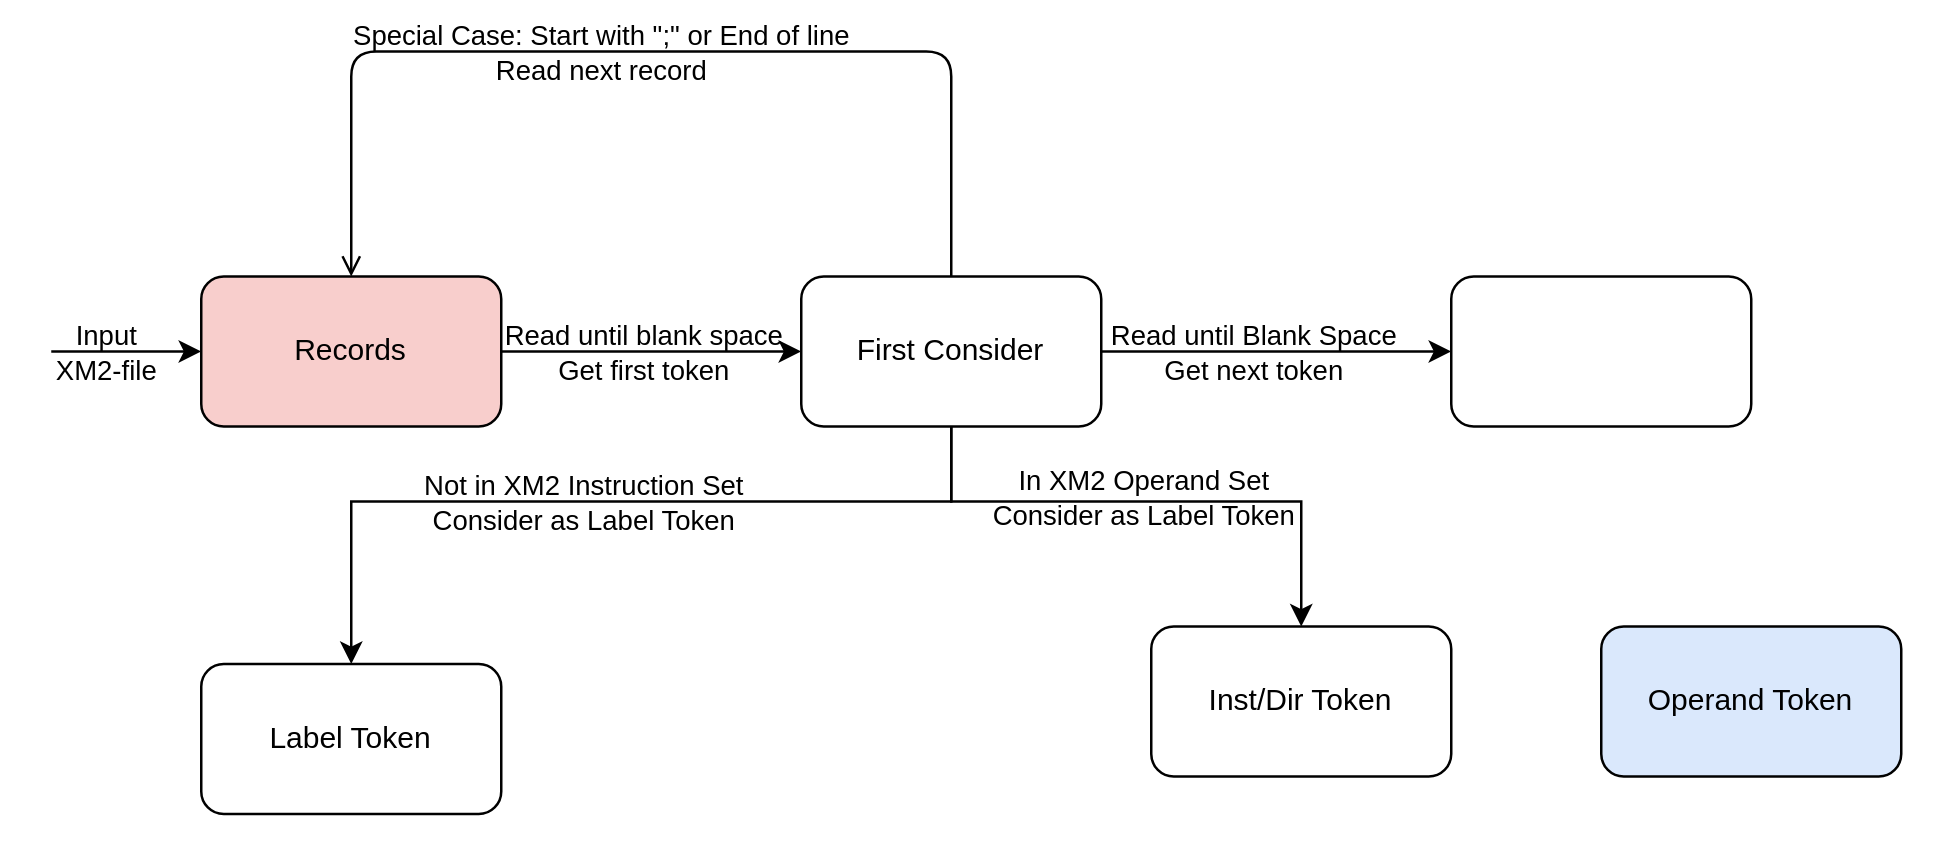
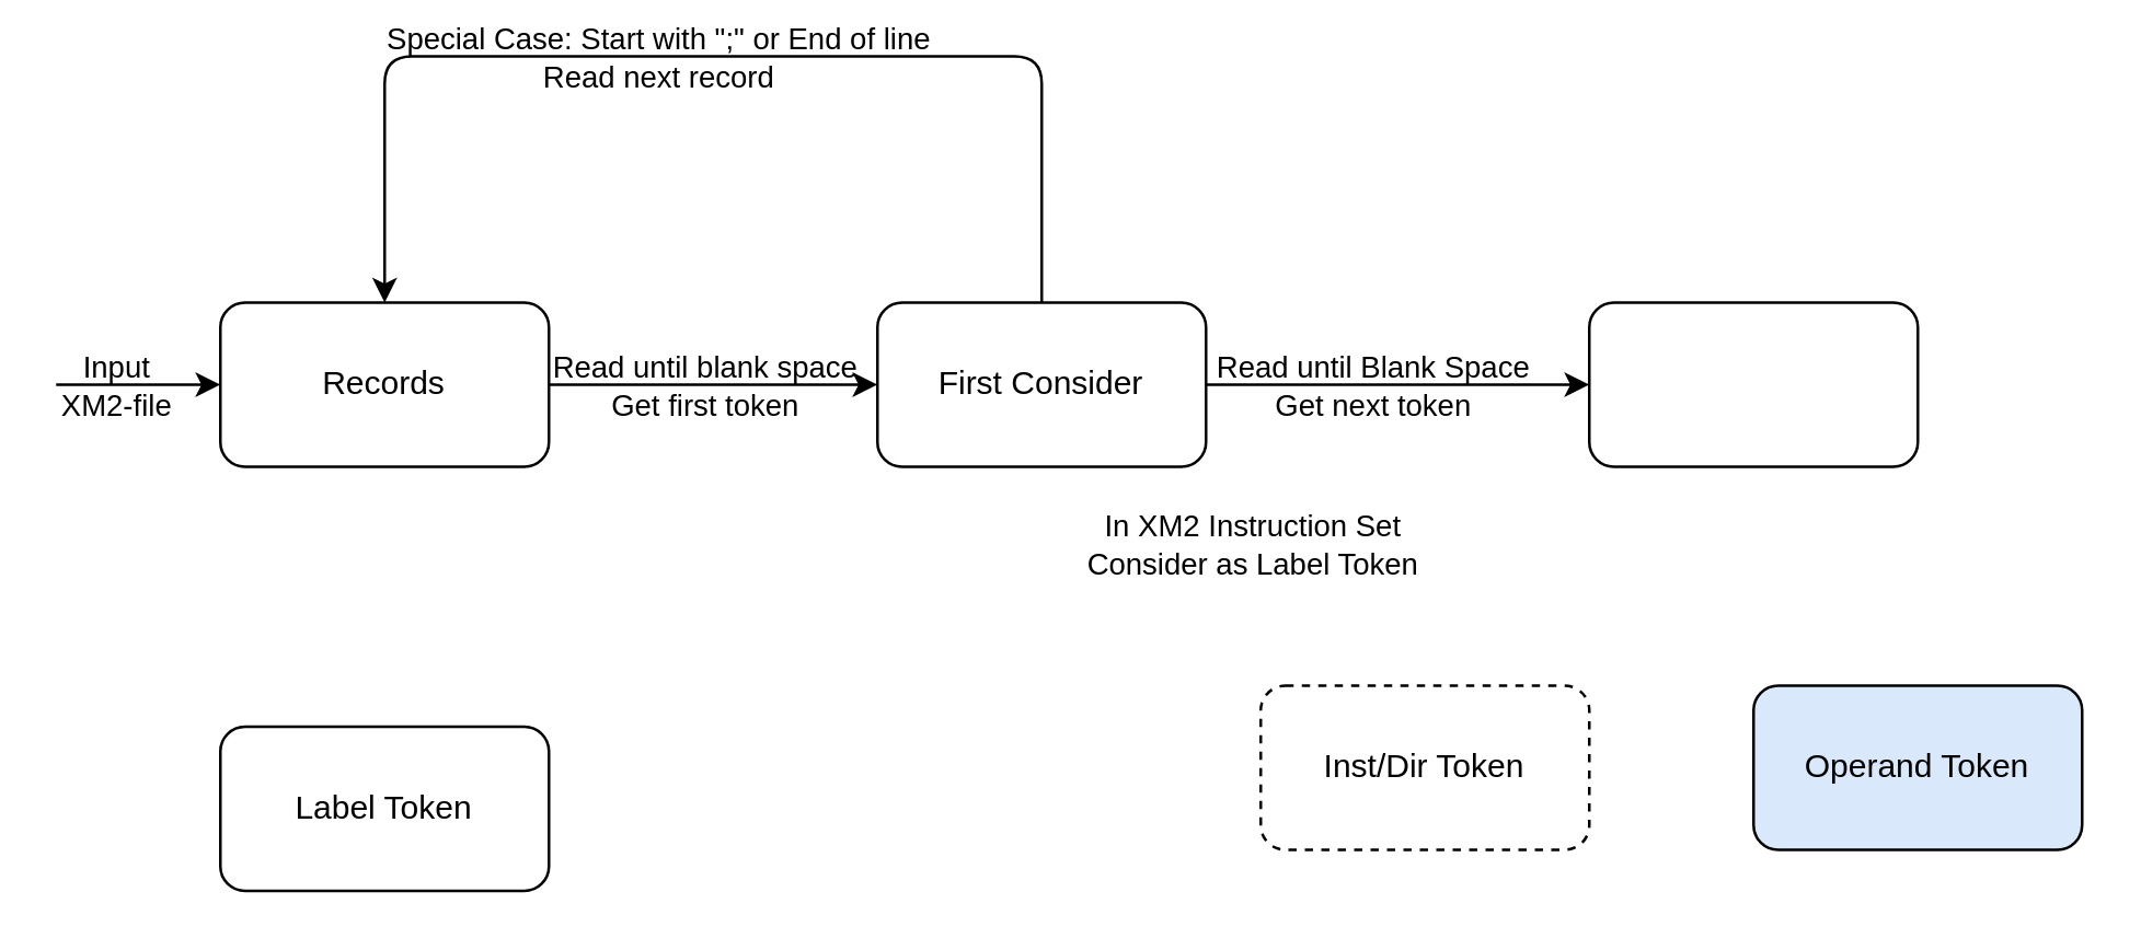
  <mxCell id="0" />
  <mxCell id="1" parent="0" />
- <mxCell id="2" value="Records" style="rounded=1;whiteSpace=wrap;html=1;fillColor=#f8cecc;" vertex="1" parent="1"><mxGeometry x="80" y="110" width="120" height="60" as="geometry" /></mxCell>
+ <mxCell id="2" value="Records" style="rounded=1;whiteSpace=wrap;html=1;" vertex="1" parent="1"><mxGeometry x="80" y="110" width="120" height="60" as="geometry" /></mxCell>
  <mxCell id="3" value="" style="endArrow=classic;html=1;" edge="1" parent="1"><mxGeometry width="50" height="50" relative="1" as="geometry"><mxPoint x="20" y="140" as="sourcePoint" /><mxPoint x="80" y="140" as="targetPoint" /></mxGeometry></mxCell>
  <mxCell id="4" value="Input&lt;br&gt;XM2-file" style="edgeLabel;html=1;align=center;verticalAlign=middle;resizable=0;points=[];labelBackgroundColor=none;" vertex="1" connectable="0" parent="3"><mxGeometry x="-0.309" relative="1" as="geometry"><mxPoint as="offset" /></mxGeometry></mxCell>
  <mxCell id="5" value="" style="endArrow=classic;html=1;exitX=1;exitY=0.5;exitDx=0;exitDy=0;" edge="1" parent="1" source="2"><mxGeometry width="50" height="50" relative="1" as="geometry"><mxPoint x="420" y="170" as="sourcePoint" /><mxPoint x="320" y="140" as="targetPoint" /></mxGeometry></mxCell>
  <mxCell id="6" value="Read until blank space&lt;br&gt;Get first token" style="edgeLabel;html=1;align=center;verticalAlign=middle;resizable=0;points=[];labelBackgroundColor=none;" vertex="1" connectable="0" parent="5"><mxGeometry x="-0.304" y="-3" relative="1" as="geometry"><mxPoint x="14.48" y="-3" as="offset" /></mxGeometry></mxCell>
  <mxCell id="7" value="" style="edgeStyle=orthogonalEdgeStyle;rounded=0;orthogonalLoop=1;jettySize=auto;html=1;" edge="1" parent="1" source="12" target="13"><mxGeometry relative="1" as="geometry" /></mxCell>
  <mxCell id="8" value="Read until Blank Space&lt;br&gt;Get next token" style="edgeLabel;html=1;align=center;verticalAlign=middle;resizable=0;points=[];labelBackgroundColor=none;" vertex="1" connectable="0" parent="7"><mxGeometry x="-0.273" y="-1" relative="1" as="geometry"><mxPoint x="9.05" y="-1" as="offset" /></mxGeometry></mxCell>
- <mxCell id="9" style="edgeStyle=orthogonalEdgeStyle;rounded=0;orthogonalLoop=1;jettySize=auto;html=1;entryX=0.5;entryY=0;entryDx=0;entryDy=0;" edge="1" parent="1" source="12" target="16"><mxGeometry relative="1" as="geometry"><Array as="points"><mxPoint x="380" y="200" /><mxPoint x="140" y="200" /></Array></mxGeometry></mxCell>
- <mxCell id="10" value="Not in XM2 Instruction Set&lt;br&gt;Consider as Label Token" style="edgeLabel;html=1;align=center;verticalAlign=middle;resizable=0;points=[];labelBackgroundColor=none;" vertex="1" connectable="0" parent="9"><mxGeometry x="0.039" y="-5" relative="1" as="geometry"><mxPoint x="-3.83" y="5" as="offset" /></mxGeometry></mxCell>
- <mxCell id="11" style="edgeStyle=orthogonalEdgeStyle;rounded=0;orthogonalLoop=1;jettySize=auto;html=1;entryX=0.5;entryY=0;entryDx=0;entryDy=0;" edge="1" parent="1" source="12" target="17"><mxGeometry relative="1" as="geometry"><Array as="points"><mxPoint x="380" y="200" /><mxPoint x="520" y="200" /></Array></mxGeometry></mxCell>
  <mxCell id="12" value="First Consider" style="rounded=1;whiteSpace=wrap;html=1;labelBackgroundColor=none;" vertex="1" parent="1"><mxGeometry x="320" y="110" width="120" height="60" as="geometry" /></mxCell>
  <mxCell id="13" value="" style="rounded=1;whiteSpace=wrap;html=1;labelBackgroundColor=none;" vertex="1" parent="1"><mxGeometry x="580" y="110" width="120" height="60" as="geometry" /></mxCell>
- <mxCell id="14" value="" style="endArrow=open;html=1;exitX=0.5;exitY=0;exitDx=0;exitDy=0;entryX=0.5;entryY=0;entryDx=0;entryDy=0;" edge="1" parent="1" source="12" target="2"><mxGeometry width="50" height="50" relative="1" as="geometry"><mxPoint x="420" y="200" as="sourcePoint" /><mxPoint x="120" y="20" as="targetPoint" /><Array as="points"><mxPoint x="380" y="20" /><mxPoint x="140" y="20" /></Array></mxGeometry></mxCell>
+ <mxCell id="14" value="" style="endArrow=classic;html=1;exitX=0.5;exitY=0;exitDx=0;exitDy=0;entryX=0.5;entryY=0;entryDx=0;entryDy=0;" edge="1" parent="1" source="12" target="2"><mxGeometry width="50" height="50" relative="1" as="geometry"><mxPoint x="420" y="200" as="sourcePoint" /><mxPoint x="120" y="20" as="targetPoint" /><Array as="points"><mxPoint x="380" y="20" /><mxPoint x="140" y="20" /></Array></mxGeometry></mxCell>
  <mxCell id="15" value="Special Case: Start with &quot;;&quot; or End of line&lt;br&gt;Read next record" style="edgeLabel;html=1;align=center;verticalAlign=middle;resizable=0;points=[];labelBackgroundColor=none;" vertex="1" connectable="0" parent="14"><mxGeometry x="0.166" y="-5" relative="1" as="geometry"><mxPoint x="14.83" y="5" as="offset" /></mxGeometry></mxCell>
  <mxCell id="16" value="Label Token" style="rounded=1;whiteSpace=wrap;html=1;labelBackgroundColor=none;" vertex="1" parent="1"><mxGeometry x="80" y="265" width="120" height="60" as="geometry" /></mxCell>
- <mxCell id="17" value="Inst/Dir Token" style="rounded=1;whiteSpace=wrap;html=1;labelBackgroundColor=none;" vertex="1" parent="1"><mxGeometry x="460" y="250" width="120" height="60" as="geometry" /></mxCell>
+ <mxCell id="17" value="Inst/Dir Token" style="rounded=1;whiteSpace=wrap;html=1;labelBackgroundColor=none;dashed=1;" vertex="1" parent="1"><mxGeometry x="460" y="250" width="120" height="60" as="geometry" /></mxCell>
  <mxCell id="18" value="Operand Token" style="rounded=1;whiteSpace=wrap;html=1;labelBackgroundColor=none;fillColor=#dae8fc;" vertex="1" parent="1"><mxGeometry x="640" y="250" width="120" height="60" as="geometry" /></mxCell>
- <mxCell id="19" value="In XM2 Operand Set&lt;br&gt;Consider as Label Token" style="edgeLabel;html=1;align=center;verticalAlign=middle;resizable=0;points=[];labelBackgroundColor=none;spacingBottom=-6;" vertex="1" connectable="0" parent="1"><mxGeometry x="459.998" y="190" as="geometry"><mxPoint x="-3.83" y="5" as="offset" /></mxGeometry></mxCell>
+ <mxCell id="19" value="In XM2 Instruction Set&lt;br&gt;Consider as Label Token" style="edgeLabel;html=1;align=center;verticalAlign=middle;resizable=0;points=[];labelBackgroundColor=none;spacingBottom=-6;" vertex="1" connectable="0" parent="1"><mxGeometry x="459.998" y="190" as="geometry"><mxPoint x="-3.83" y="5" as="offset" /></mxGeometry></mxCell>
